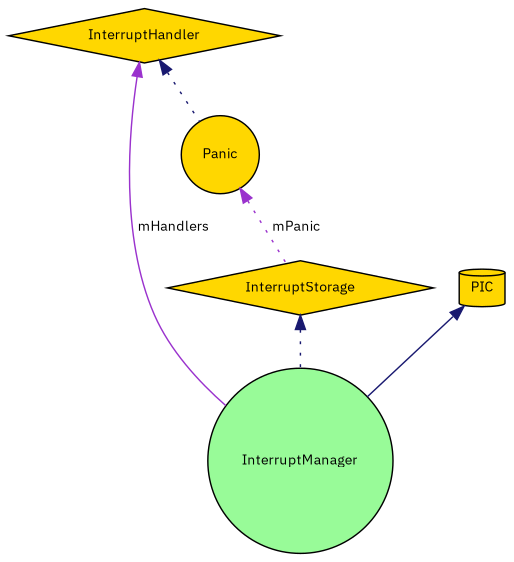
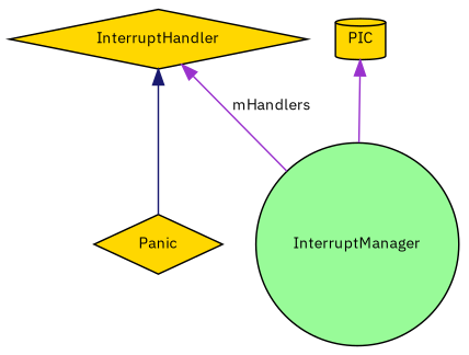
  digraph {
    fontname="IBM Plex Sans"
    node [color=black fillcolor=gold fontname="IBM Plex Sans" fontsize=10 shape=circle style=filled]
    edge [color=midnightblue dir=back fontname="IBM Plex Sans" fontsize=10 labelfontname=Helvetica labelfontsize=10 style=solid]
    n1 [fillcolor=palegreen fontcolor=black height=0.2 label=InterruptManager width=0.4]
-   n2 [height=0.2 label=InterruptStorage shape=diamond width=0.4]
-   n3 [height=0.2 label=Panic width=0.4]
+   n3 [height=0.2 label=Panic shape=diamond width=0.4]
    n4 [height=0.2 label=InterruptHandler shape=diamond width=0.4]
    n5 [height=0.2 label=PIC shape=cylinder width=0.4]
-   n2 -> n1 [style=dotted]
-   n3 -> n2 [color=darkorchid3 label=" mPanic" style=dotted]
    n4 -> n1 [color=darkorchid3 label=" mHandlers"]
-   n4 -> n3 [style=dotted]
-   n5 -> n1
+   n4 -> n3
+   n5 -> n1 [color=darkorchid3]
  }
